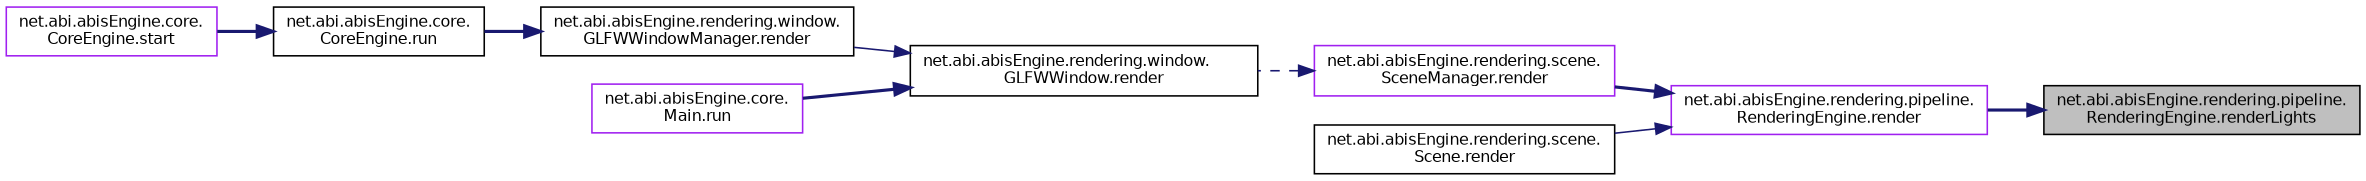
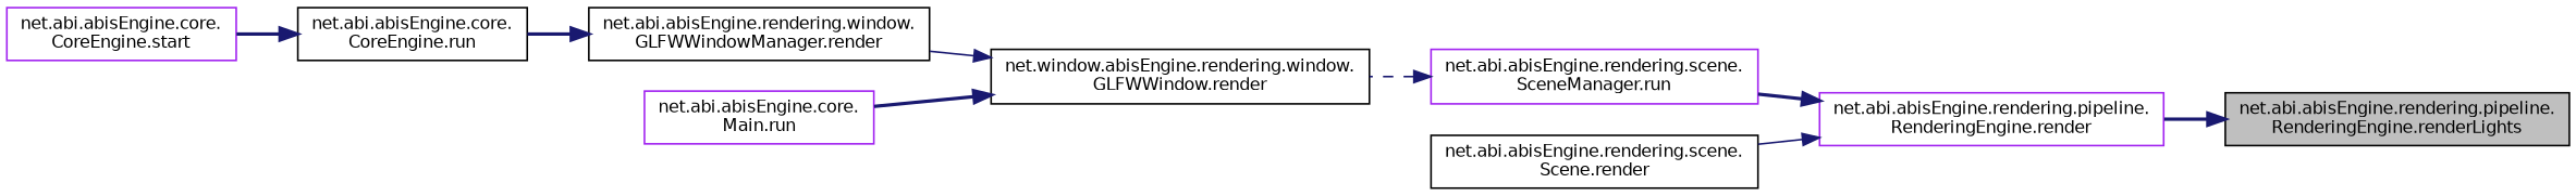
  digraph {
    rankdir=RL
    node [color=black fillcolor=white fontname=Helvetica fontsize=10 shape=record style=filled]
    edge [color=midnightblue dir=back fontname=Helvetica fontsize=10 labelfontname=Helvetica labelfontsize=10 style=bold]
    n1 [fillcolor=grey75 fontcolor=black height=0.2 label="net.abi.abisEngine.rendering.pipeline.\lRenderingEngine.renderLights" width=0.4]
    n2 [color=purple height=0.2 label="net.abi.abisEngine.rendering.pipeline.\lRenderingEngine.render" width=0.4]
-   n3 [color=purple height=0.2 label="net.abi.abisEngine.rendering.scene.\lSceneManager.render" width=0.4]
+   n3 [color=purple height=0.2 label="net.abi.abisEngine.rendering.scene.\lSceneManager.run" width=0.4]
    n4 [height=0.2 label="net.abi.abisEngine.rendering.scene.\lScene.render" width=0.4]
-   n5 [height=0.2 label="net.abi.abisEngine.rendering.window.\lGLFWWindow.render" width=0.4]
+   n5 [height=0.2 label="net.window.abisEngine.rendering.window.\lGLFWWindow.render" width=0.4]
    n6 [height=0.2 label="net.abi.abisEngine.rendering.window.\lGLFWWindowManager.render" width=0.4]
    n7 [color=purple height=0.2 label="net.abi.abisEngine.core.\lMain.run" width=0.4]
    n8 [height=0.2 label="net.abi.abisEngine.core.\lCoreEngine.run" width=0.4]
    n9 [color=purple height=0.2 label="net.abi.abisEngine.core.\lCoreEngine.start" width=0.4]
    n1 -> n2
    n2 -> n3
    n2 -> n4 [style=solid]
    n3 -> n5 [style=dashed]
    n5 -> n6 [style=solid]
    n5 -> n7
    n6 -> n8
    n8 -> n9
  }
